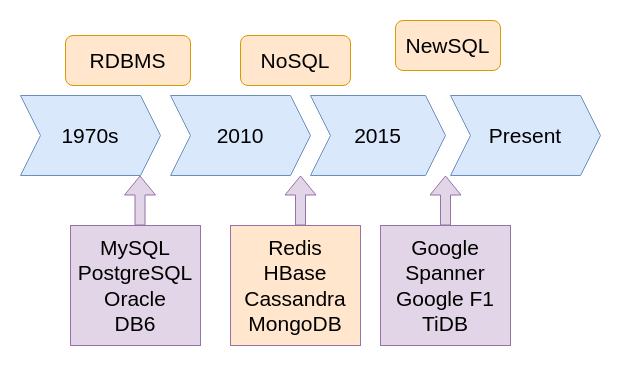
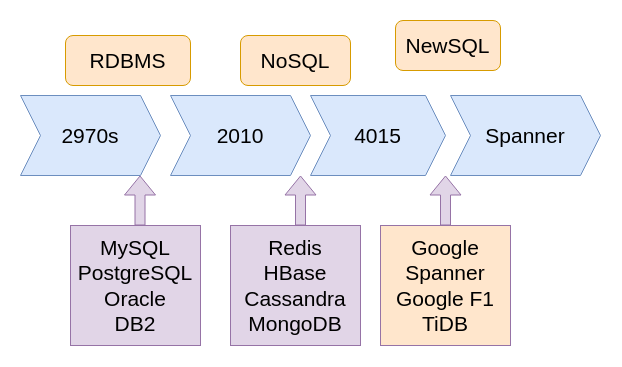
  <mxCell id="0" />
  <mxCell id="1" parent="0" />
- <mxCell id="2" value="1970s" style="shape=step;perimeter=stepPerimeter;whiteSpace=wrap;html=1;fixedSize=1;fontSize=21;fillColor=#dae8fc;strokeColor=#6c8ebf;" vertex="1" parent="1"><mxGeometry x="20" y="95" width="140" height="80" as="geometry" /></mxCell>
+ <mxCell id="2" value="2970s" style="shape=step;perimeter=stepPerimeter;whiteSpace=wrap;html=1;fixedSize=1;fontSize=21;fillColor=#dae8fc;strokeColor=#6c8ebf;" vertex="1" parent="1"><mxGeometry x="20" y="95" width="140" height="80" as="geometry" /></mxCell>
  <mxCell id="3" value="2010" style="shape=step;perimeter=stepPerimeter;whiteSpace=wrap;html=1;fixedSize=1;fontSize=21;fillColor=#dae8fc;strokeColor=#6c8ebf;" vertex="1" parent="1"><mxGeometry x="170" y="95" width="140" height="80" as="geometry" /></mxCell>
- <mxCell id="4" value="2015" style="shape=step;perimeter=stepPerimeter;whiteSpace=wrap;html=1;fixedSize=1;fontSize=21;fillColor=#dae8fc;strokeColor=#6c8ebf;" vertex="1" parent="1"><mxGeometry x="310" y="95" width="135" height="80" as="geometry" /></mxCell>
- <mxCell id="5" value="Present" style="shape=step;perimeter=stepPerimeter;whiteSpace=wrap;html=1;fixedSize=1;fontSize=21;fillColor=#dae8fc;strokeColor=#6c8ebf;" vertex="1" parent="1"><mxGeometry x="450" y="95" width="150" height="80" as="geometry" /></mxCell>
+ <mxCell id="4" value="4015" style="shape=step;perimeter=stepPerimeter;whiteSpace=wrap;html=1;fixedSize=1;fontSize=21;fillColor=#dae8fc;strokeColor=#6c8ebf;" vertex="1" parent="1"><mxGeometry x="310" y="95" width="135" height="80" as="geometry" /></mxCell>
+ <mxCell id="5" value="Spanner" style="shape=step;perimeter=stepPerimeter;whiteSpace=wrap;html=1;fixedSize=1;fontSize=21;fillColor=#dae8fc;strokeColor=#6c8ebf;" vertex="1" parent="1"><mxGeometry x="450" y="95" width="150" height="80" as="geometry" /></mxCell>
  <mxCell id="6" value="RDBMS" style="rounded=1;whiteSpace=wrap;html=1;fontSize=21;fillColor=#ffe6cc;strokeColor=#d79b00;" vertex="1" parent="1"><mxGeometry x="65" y="35" width="125" height="50" as="geometry" /></mxCell>
  <mxCell id="7" value="NoSQL" style="rounded=1;whiteSpace=wrap;html=1;fontSize=21;fillColor=#ffe6cc;strokeColor=#d79b00;" vertex="1" parent="1"><mxGeometry x="240" y="35" width="110" height="50" as="geometry" /></mxCell>
  <mxCell id="8" value="NewSQL" style="rounded=1;whiteSpace=wrap;html=1;fontSize=21;fillColor=#ffe6cc;strokeColor=#d79b00;" vertex="1" parent="1"><mxGeometry x="395" y="20" width="105" height="50" as="geometry" /></mxCell>
- <mxCell id="9" value="MySQL&lt;div style=&quot;font-size: 21px;&quot;&gt;PostgreSQL&lt;/div&gt;&lt;div style=&quot;font-size: 21px;&quot;&gt;Oracle&lt;/div&gt;&lt;div style=&quot;font-size: 21px;&quot;&gt;DB6&lt;/div&gt;" style="rounded=0;whiteSpace=wrap;html=1;fontSize=21;fillColor=#e1d5e7;strokeColor=#9673a6;" vertex="1" parent="1"><mxGeometry x="70" y="225" width="130" height="120" as="geometry" /></mxCell>
- <mxCell id="10" value="Redis&lt;div style=&quot;font-size: 21px;&quot;&gt;HBase&lt;/div&gt;&lt;div style=&quot;font-size: 21px;&quot;&gt;Cassandra&lt;/div&gt;&lt;div style=&quot;font-size: 21px;&quot;&gt;MongoDB&lt;/div&gt;" style="rounded=0;whiteSpace=wrap;html=1;fontSize=21;fillColor=#ffe6cc;strokeColor=#9673a6;" vertex="1" parent="1"><mxGeometry x="230" y="225" width="130" height="120" as="geometry" /></mxCell>
- <mxCell id="11" value="Google&lt;div style=&quot;font-size: 21px;&quot;&gt;Spanner&lt;/div&gt;&lt;div style=&quot;font-size: 21px;&quot;&gt;Google F1&lt;/div&gt;&lt;div style=&quot;font-size: 21px;&quot;&gt;TiDB&lt;/div&gt;" style="rounded=0;whiteSpace=wrap;html=1;fontSize=21;fillColor=#e1d5e7;strokeColor=#9673a6;" vertex="1" parent="1"><mxGeometry x="380" y="225" width="130" height="120" as="geometry" /></mxCell>
+ <mxCell id="9" value="MySQL&lt;div style=&quot;font-size: 21px;&quot;&gt;PostgreSQL&lt;/div&gt;&lt;div style=&quot;font-size: 21px;&quot;&gt;Oracle&lt;/div&gt;&lt;div style=&quot;font-size: 21px;&quot;&gt;DB2&lt;/div&gt;" style="rounded=0;whiteSpace=wrap;html=1;fontSize=21;fillColor=#e1d5e7;strokeColor=#9673a6;" vertex="1" parent="1"><mxGeometry x="70" y="225" width="130" height="120" as="geometry" /></mxCell>
+ <mxCell id="10" value="Redis&lt;div style=&quot;font-size: 21px;&quot;&gt;HBase&lt;/div&gt;&lt;div style=&quot;font-size: 21px;&quot;&gt;Cassandra&lt;/div&gt;&lt;div style=&quot;font-size: 21px;&quot;&gt;MongoDB&lt;/div&gt;" style="rounded=0;whiteSpace=wrap;html=1;fontSize=21;fillColor=#e1d5e7;strokeColor=#9673a6;" vertex="1" parent="1"><mxGeometry x="230" y="225" width="130" height="120" as="geometry" /></mxCell>
+ <mxCell id="11" value="Google&lt;div style=&quot;font-size: 21px;&quot;&gt;Spanner&lt;/div&gt;&lt;div style=&quot;font-size: 21px;&quot;&gt;Google F1&lt;/div&gt;&lt;div style=&quot;font-size: 21px;&quot;&gt;TiDB&lt;/div&gt;" style="rounded=0;whiteSpace=wrap;html=1;fontSize=21;fillColor=#ffe6cc;strokeColor=#9673a6;" vertex="1" parent="1"><mxGeometry x="380" y="225" width="130" height="120" as="geometry" /></mxCell>
  <mxCell id="12" value="" style="shape=flexArrow;endArrow=classic;html=1;rounded=0;fillColor=#e1d5e7;strokeColor=#9673a6;" edge="1" parent="1"><mxGeometry width="50" height="50" relative="1" as="geometry"><mxPoint x="139.5" y="225" as="sourcePoint" /><mxPoint x="139.5" y="175" as="targetPoint" /></mxGeometry></mxCell>
  <mxCell id="13" value="" style="shape=flexArrow;endArrow=classic;html=1;rounded=0;fillColor=#e1d5e7;strokeColor=#9673a6;" edge="1" parent="1"><mxGeometry width="50" height="50" relative="1" as="geometry"><mxPoint x="300" y="225" as="sourcePoint" /><mxPoint x="300" y="175" as="targetPoint" /></mxGeometry></mxCell>
  <mxCell id="14" value="" style="shape=flexArrow;endArrow=classic;html=1;rounded=0;fillColor=#e1d5e7;strokeColor=#9673a6;" edge="1" parent="1"><mxGeometry width="50" height="50" relative="1" as="geometry"><mxPoint x="445" y="225" as="sourcePoint" /><mxPoint x="445" y="175" as="targetPoint" /></mxGeometry></mxCell>
